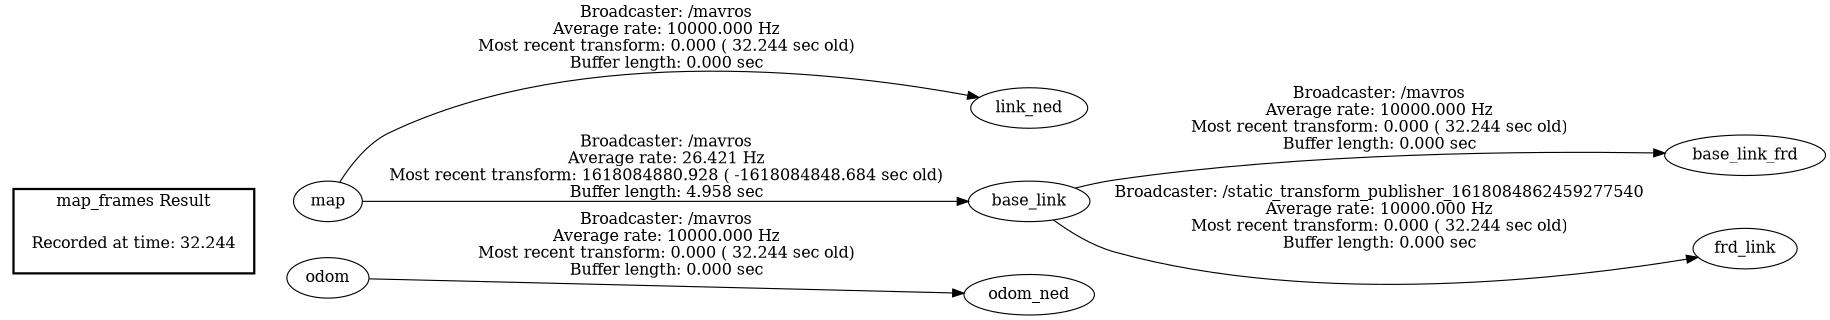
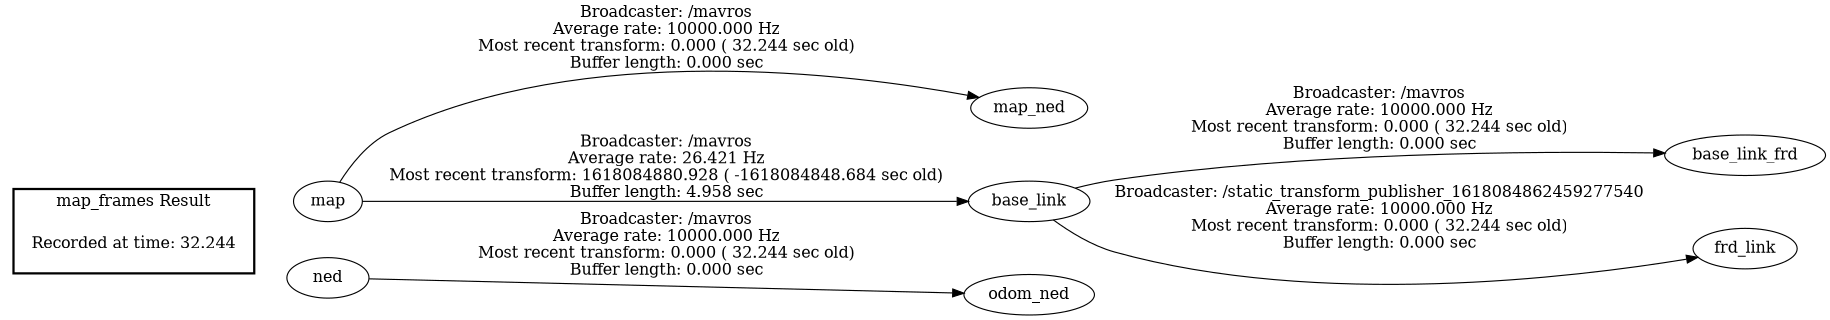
  digraph {
    rankdir=LR
    "Recorded at time: 32.244" [shape=plaintext]
    map
-   odom
-   map_ned [label=link_ned]
+   odom [label=ned]
+   map_ned
    base_link
    base_link_frd
    n7 [label=frd_link]
    odom_ned
    subgraph cluster_1 {
      color=black
      label="map_frames Result"
      style=bold
      "Recorded at time: 32.244"
    }
    "Recorded at time: 32.244" -> map [style=invis]
    "Recorded at time: 32.244" -> odom [style=invis]
    map -> map_ned [label="Broadcaster: /mavros\nAverage rate: 10000.000 Hz\nMost recent transform: 0.000 ( 32.244 sec old)\nBuffer length: 0.000 sec\n"]
    map -> base_link [label="Broadcaster: /mavros\nAverage rate: 26.421 Hz\nMost recent transform: 1618084880.928 ( -1618084848.684 sec old)\nBuffer length: 4.958 sec\n"]
    odom -> odom_ned [label="Broadcaster: /mavros\nAverage rate: 10000.000 Hz\nMost recent transform: 0.000 ( 32.244 sec old)\nBuffer length: 0.000 sec\n"]
    base_link -> base_link_frd [label="Broadcaster: /mavros\nAverage rate: 10000.000 Hz\nMost recent transform: 0.000 ( 32.244 sec old)\nBuffer length: 0.000 sec\n"]
    base_link -> n7 [label="Broadcaster: /static_transform_publisher_1618084862459277540\nAverage rate: 10000.000 Hz\nMost recent transform: 0.000 ( 32.244 sec old)\nBuffer length: 0.000 sec\n"]
  }
